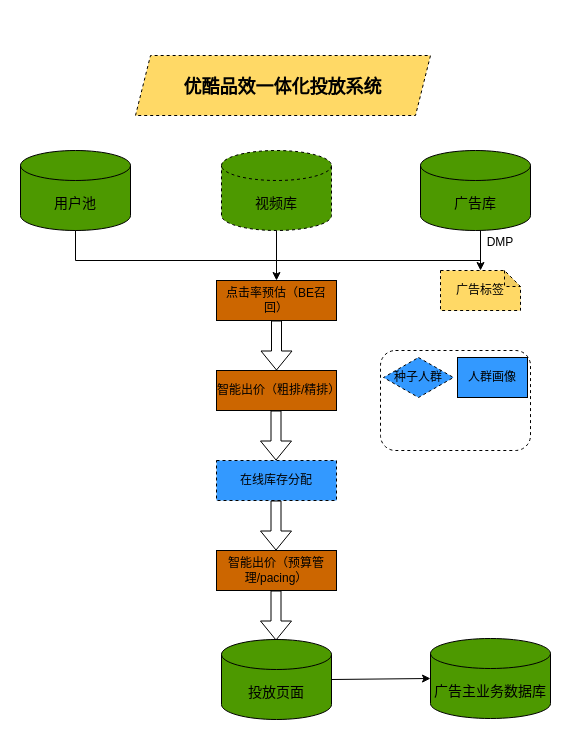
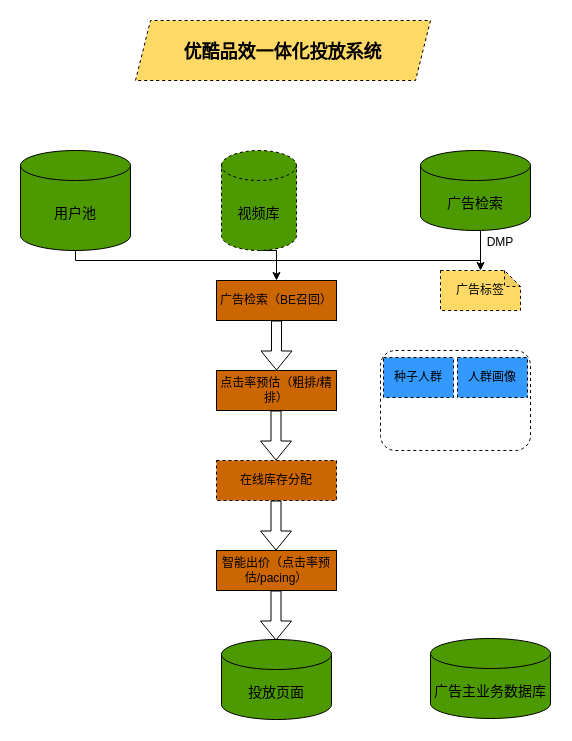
  <mxCell id="0" />
  <mxCell id="1" parent="0" />
- <mxCell id="2" value="&lt;font style=&quot;font-size: 14px&quot;&gt;用户池&lt;/font&gt;" style="shape=cylinder3;whiteSpace=wrap;html=1;boundedLbl=1;backgroundOutline=1;size=15;fillColor=#4D9900;" vertex="1" parent="1"><mxGeometry x="20" y="150" width="110" height="80" as="geometry" /></mxCell>
- <mxCell id="3" value="&lt;font style=&quot;font-size: 14px&quot;&gt;广告库&lt;/font&gt;" style="shape=cylinder3;whiteSpace=wrap;html=1;boundedLbl=1;backgroundOutline=1;size=15;fillColor=#4D9900;" vertex="1" parent="1"><mxGeometry x="420" y="150" width="110" height="80" as="geometry" /></mxCell>
+ <mxCell id="2" value="&lt;font style=&quot;font-size: 14px&quot;&gt;用户池&lt;/font&gt;" style="shape=cylinder3;whiteSpace=wrap;html=1;boundedLbl=1;backgroundOutline=1;size=15;fillColor=#4D9900;" vertex="1" parent="1"><mxGeometry x="20" y="150" width="110" height="100" as="geometry" /></mxCell>
+ <mxCell id="3" value="&lt;font style=&quot;font-size: 14px&quot;&gt;广告检索&lt;/font&gt;" style="shape=cylinder3;whiteSpace=wrap;html=1;boundedLbl=1;backgroundOutline=1;size=15;fillColor=#4D9900;" vertex="1" parent="1"><mxGeometry x="420" y="150" width="110" height="80" as="geometry" /></mxCell>
  <mxCell id="4" style="edgeStyle=orthogonalEdgeStyle;rounded=0;orthogonalLoop=1;jettySize=auto;html=1;exitX=0.5;exitY=1;exitDx=0;exitDy=0;exitPerimeter=0;entryX=0.5;entryY=0;entryDx=0;entryDy=0;" edge="1" parent="1" source="5" target="12"><mxGeometry relative="1" as="geometry" /></mxCell>
- <mxCell id="5" value="&lt;font style=&quot;font-size: 14px&quot;&gt;视频库&lt;/font&gt;" style="shape=cylinder3;whiteSpace=wrap;html=1;boundedLbl=1;backgroundOutline=1;size=15;fillColor=#4D9900;dashed=1;" vertex="1" parent="1"><mxGeometry x="221" y="150" width="110" height="80" as="geometry" /></mxCell>
+ <mxCell id="5" value="&lt;font style=&quot;font-size: 14px&quot;&gt;视频库&lt;/font&gt;" style="shape=cylinder3;whiteSpace=wrap;html=1;boundedLbl=1;backgroundOutline=1;size=15;fillColor=#4D9900;dashed=1;" vertex="1" parent="1"><mxGeometry x="221" y="150" width="75" height="100" as="geometry" /></mxCell>
  <mxCell id="6" value="" style="group" vertex="1" connectable="0" parent="1"><mxGeometry x="380" y="350" width="150" height="100" as="geometry" /></mxCell>
  <mxCell id="7" value="" style="rounded=1;whiteSpace=wrap;html=1;dashed=1;fillColor=#FFFFFF;" vertex="1" parent="6"><mxGeometry width="150" height="100" as="geometry" /></mxCell>
- <mxCell id="8" value="种子人群" style="rhombus;whiteSpace=wrap;html=1;dashed=1;fillColor=#3399FF;" vertex="1" parent="6"><mxGeometry x="3" y="7" width="70" height="40" as="geometry" /></mxCell>
- <mxCell id="9" value="人群画像" style="rounded=0;whiteSpace=wrap;html=1;dashed=0;fillColor=#3399FF;" vertex="1" parent="6"><mxGeometry x="77" y="7" width="70" height="40" as="geometry" /></mxCell>
+ <mxCell id="8" value="种子人群" style="rounded=0;whiteSpace=wrap;html=1;dashed=1;fillColor=#3399FF;" vertex="1" parent="6"><mxGeometry x="3" y="7" width="70" height="40" as="geometry" /></mxCell>
+ <mxCell id="9" value="人群画像" style="rounded=0;whiteSpace=wrap;html=1;dashed=1;fillColor=#3399FF;" vertex="1" parent="6"><mxGeometry x="77" y="7" width="70" height="40" as="geometry" /></mxCell>
  <mxCell id="10" value="广告标签" style="shape=note;whiteSpace=wrap;html=1;backgroundOutline=1;darkOpacity=0.05;dashed=1;size=16;fillColor=#FFD966;" vertex="1" parent="1"><mxGeometry x="440" y="270" width="80" height="40" as="geometry" /></mxCell>
  <mxCell id="11" value="" style="endArrow=classic;html=1;" edge="1" parent="1"><mxGeometry width="50" height="50" relative="1" as="geometry"><mxPoint x="480" y="230" as="sourcePoint" /><mxPoint x="480" y="270" as="targetPoint" /></mxGeometry></mxCell>
- <mxCell id="12" value="点击率预估（BE召回）" style="rounded=0;whiteSpace=wrap;html=1;fillColor=#CC6600;" vertex="1" parent="1"><mxGeometry x="216" y="280" width="120" height="40" as="geometry" /></mxCell>
- <mxCell id="13" value="智能出价（粗排/精排）" style="rounded=0;whiteSpace=wrap;html=1;fillColor=#CC6600;" vertex="1" parent="1"><mxGeometry x="216" y="370" width="120" height="40" as="geometry" /></mxCell>
- <mxCell id="14" value="在线库存分配" style="rounded=0;whiteSpace=wrap;html=1;fillColor=#3399ff;dashed=1;" vertex="1" parent="1"><mxGeometry x="216" y="460" width="120" height="40" as="geometry" /></mxCell>
+ <mxCell id="12" value="广告检索（BE召回）" style="rounded=0;whiteSpace=wrap;html=1;fillColor=#CC6600;" vertex="1" parent="1"><mxGeometry x="216" y="280" width="120" height="40" as="geometry" /></mxCell>
+ <mxCell id="13" value="点击率预估（粗排/精排）" style="rounded=0;whiteSpace=wrap;html=1;fillColor=#CC6600;" vertex="1" parent="1"><mxGeometry x="216" y="370" width="120" height="40" as="geometry" /></mxCell>
+ <mxCell id="14" value="在线库存分配" style="rounded=0;whiteSpace=wrap;html=1;fillColor=#CC6600;dashed=1;" vertex="1" parent="1"><mxGeometry x="216" y="460" width="120" height="40" as="geometry" /></mxCell>
  <mxCell id="15" value="&lt;span style=&quot;font-size: 14px&quot;&gt;投放页面&lt;/span&gt;" style="shape=cylinder3;whiteSpace=wrap;html=1;boundedLbl=1;backgroundOutline=1;size=15;fillColor=#4D9900;" vertex="1" parent="1"><mxGeometry x="221" y="639" width="110" height="80" as="geometry" /></mxCell>
- <mxCell id="16" value="智能出价（预算管理/pacing）" style="rounded=0;whiteSpace=wrap;html=1;fillColor=#CC6600;" vertex="1" parent="1"><mxGeometry x="216" y="550" width="120" height="40" as="geometry" /></mxCell>
+ <mxCell id="16" value="智能出价（点击率预估/pacing）" style="rounded=0;whiteSpace=wrap;html=1;fillColor=#CC6600;" vertex="1" parent="1"><mxGeometry x="216" y="550" width="120" height="40" as="geometry" /></mxCell>
  <mxCell id="17" value="&lt;span style=&quot;font-size: 14px&quot;&gt;广告主业务数据库&lt;/span&gt;" style="shape=cylinder3;whiteSpace=wrap;html=1;boundedLbl=1;backgroundOutline=1;size=15;fillColor=#4D9900;" vertex="1" parent="1"><mxGeometry x="430" y="638" width="120" height="80" as="geometry" /></mxCell>
  <mxCell id="18" value="" style="endArrow=none;html=1;entryX=0.5;entryY=1;entryDx=0;entryDy=0;entryPerimeter=0;" edge="1" parent="1" target="2"><mxGeometry width="50" height="50" relative="1" as="geometry"><mxPoint x="75" y="260" as="sourcePoint" /><mxPoint x="70" y="290" as="targetPoint" /></mxGeometry></mxCell>
  <mxCell id="19" value="" style="endArrow=none;html=1;" edge="1" parent="1"><mxGeometry width="50" height="50" relative="1" as="geometry"><mxPoint x="75" y="260" as="sourcePoint" /><mxPoint x="480" y="260" as="targetPoint" /></mxGeometry></mxCell>
  <mxCell id="20" value="" style="shape=flexArrow;endArrow=classic;html=1;exitX=0.5;exitY=1;exitDx=0;exitDy=0;" edge="1" parent="1" source="12" target="13"><mxGeometry width="50" height="50" relative="1" as="geometry"><mxPoint x="280" y="480" as="sourcePoint" /><mxPoint x="330" y="430" as="targetPoint" /></mxGeometry></mxCell>
  <mxCell id="21" value="" style="shape=flexArrow;endArrow=classic;html=1;exitX=0.5;exitY=1;exitDx=0;exitDy=0;" edge="1" parent="1"><mxGeometry width="50" height="50" relative="1" as="geometry"><mxPoint x="275.5" y="410" as="sourcePoint" /><mxPoint x="275.5" y="460" as="targetPoint" /></mxGeometry></mxCell>
  <mxCell id="22" value="" style="shape=flexArrow;endArrow=classic;html=1;exitX=0.5;exitY=1;exitDx=0;exitDy=0;" edge="1" parent="1"><mxGeometry width="50" height="50" relative="1" as="geometry"><mxPoint x="275.5" y="500" as="sourcePoint" /><mxPoint x="275.5" y="550" as="targetPoint" /></mxGeometry></mxCell>
  <mxCell id="23" value="" style="shape=flexArrow;endArrow=classic;html=1;exitX=0.5;exitY=1;exitDx=0;exitDy=0;" edge="1" parent="1"><mxGeometry width="50" height="50" relative="1" as="geometry"><mxPoint x="275.5" y="590" as="sourcePoint" /><mxPoint x="275.5" y="640" as="targetPoint" /></mxGeometry></mxCell>
- <mxCell id="24" value="" style="endArrow=classic;html=1;entryX=0;entryY=0.5;entryDx=0;entryDy=0;entryPerimeter=0;exitX=1;exitY=0.5;exitDx=0;exitDy=0;exitPerimeter=0;" edge="1" parent="1" source="15" target="17"><mxGeometry width="50" height="50" relative="1" as="geometry"><mxPoint x="280" y="600" as="sourcePoint" /><mxPoint x="330" y="550" as="targetPoint" /></mxGeometry></mxCell>
- <mxCell id="25" value="&lt;h1&gt;&lt;font style=&quot;font-size: 18px&quot;&gt;优酷品效一体化投放系统&lt;/font&gt;&lt;/h1&gt;" style="shape=parallelogram;perimeter=parallelogramPerimeter;whiteSpace=wrap;html=1;fixedSize=1;dashed=1;fillColor=#FFD966;size=15;" vertex="1" parent="1"><mxGeometry x="135" y="55" width="295" height="60" as="geometry" /></mxCell>
+ <mxCell id="25" value="&lt;h1&gt;&lt;font style=&quot;font-size: 18px&quot;&gt;优酷品效一体化投放系统&lt;/font&gt;&lt;/h1&gt;" style="shape=parallelogram;perimeter=parallelogramPerimeter;whiteSpace=wrap;html=1;fixedSize=1;dashed=1;fillColor=#FFD966;size=15;" vertex="1" parent="1"><mxGeometry x="135" y="20" width="295" height="60" as="geometry" /></mxCell>
  <mxCell id="26" value="DMP" style="text;html=1;strokeColor=none;fillColor=none;align=center;verticalAlign=middle;whiteSpace=wrap;rounded=0;dashed=1;" vertex="1" parent="1"><mxGeometry x="480" y="232" width="40" height="20" as="geometry" /></mxCell>
